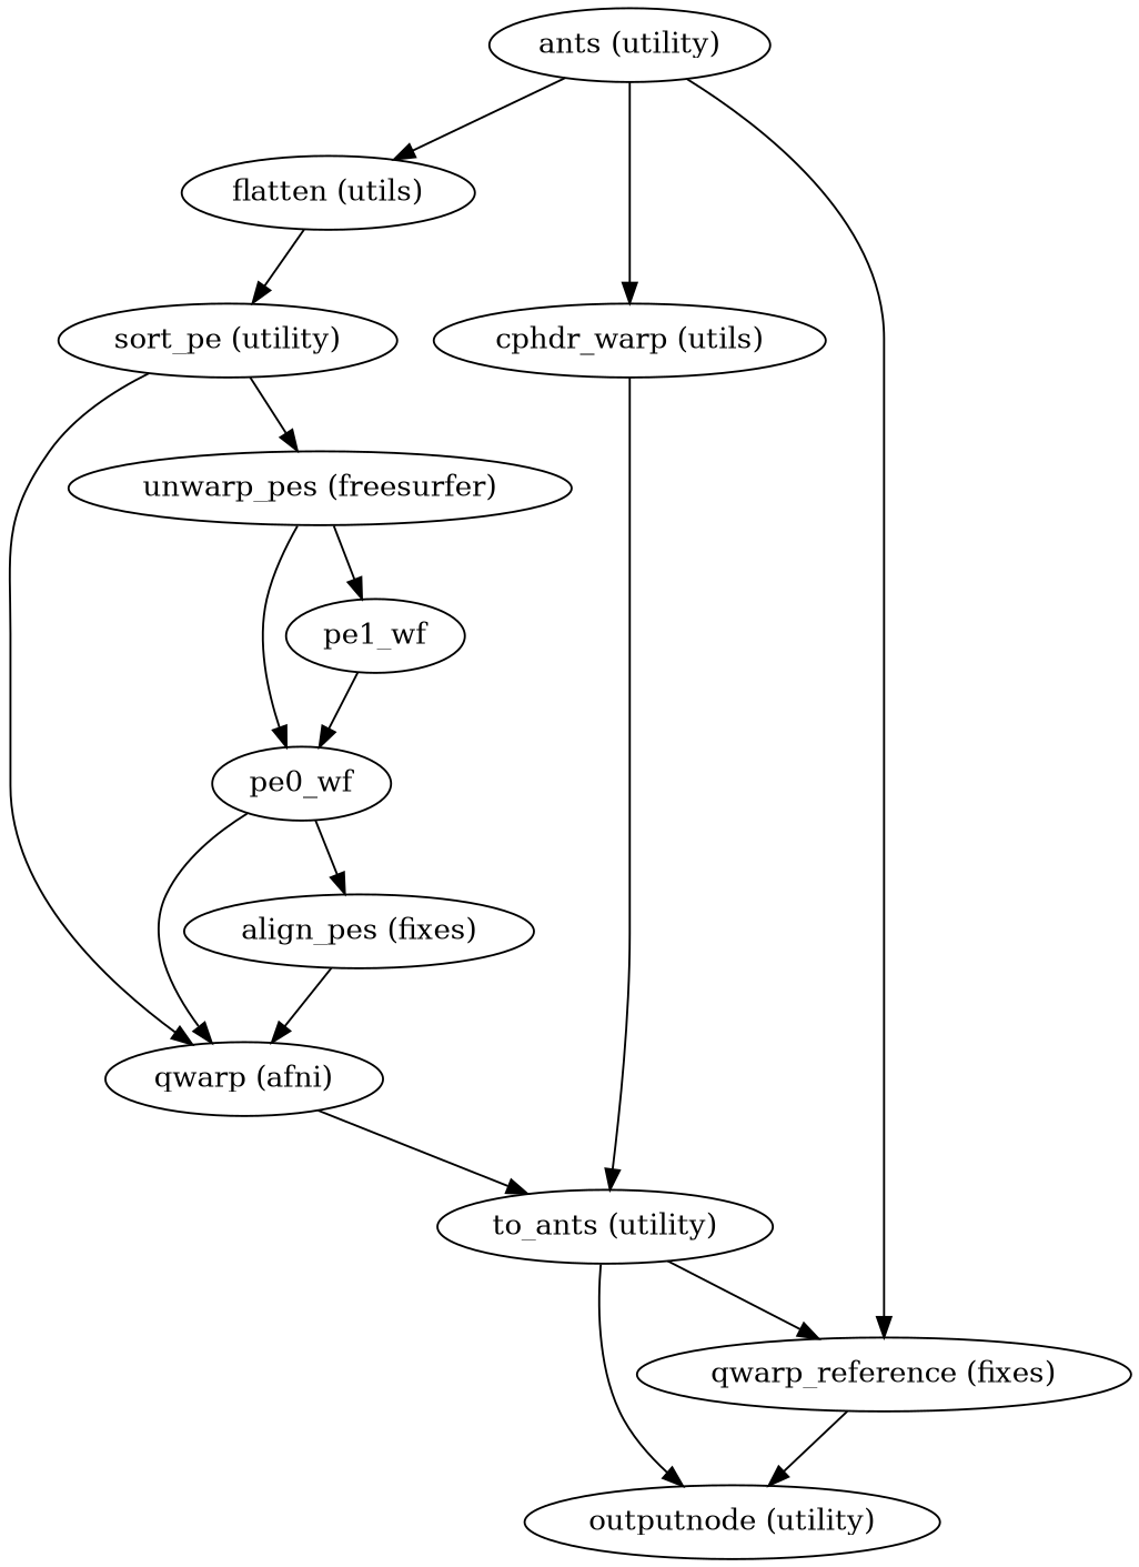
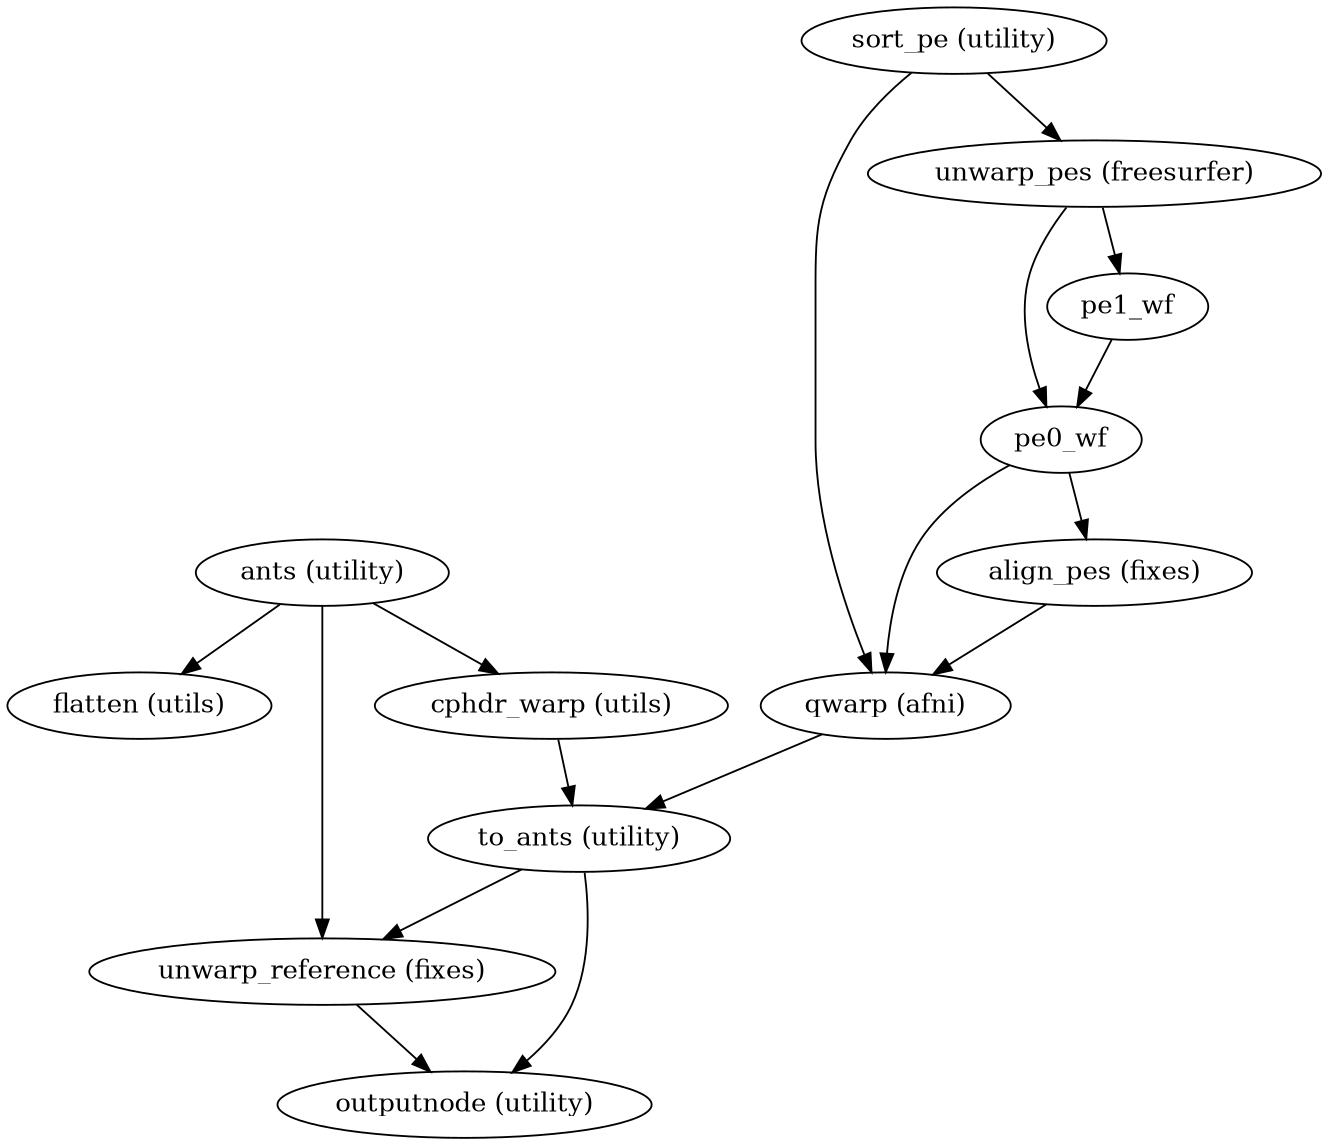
  strict digraph {
    n1 [label="ants (utility)"]
    "flatten (utils)"
    "cphdr_warp (utils)"
-   "unwarp_reference (fixes)" [label="qwarp_reference (fixes)"]
+   "unwarp_reference (fixes)"
    "sort_pe (utility)"
    "to_ants (utility)"
    "outputnode (utility)"
    "qwarp (afni)"
    n9 [label="unwarp_pes (freesurfer)"]
    pe0_wf
    pe1_wf
    "align_pes (fixes)"
    n1 -> "flatten (utils)"
    n1 -> "cphdr_warp (utils)"
    n1 -> "unwarp_reference (fixes)"
-   "flatten (utils)" -> "sort_pe (utility)"
    "cphdr_warp (utils)" -> "to_ants (utility)"
    "unwarp_reference (fixes)" -> "outputnode (utility)"
    "sort_pe (utility)" -> "qwarp (afni)"
    "sort_pe (utility)" -> n9
    "to_ants (utility)" -> "unwarp_reference (fixes)"
    "to_ants (utility)" -> "outputnode (utility)"
    "qwarp (afni)" -> "to_ants (utility)"
    n9 -> pe0_wf
    n9 -> pe1_wf
    pe0_wf -> "qwarp (afni)"
    pe0_wf -> "align_pes (fixes)"
    pe1_wf -> pe0_wf
    "align_pes (fixes)" -> "qwarp (afni)"
  }
